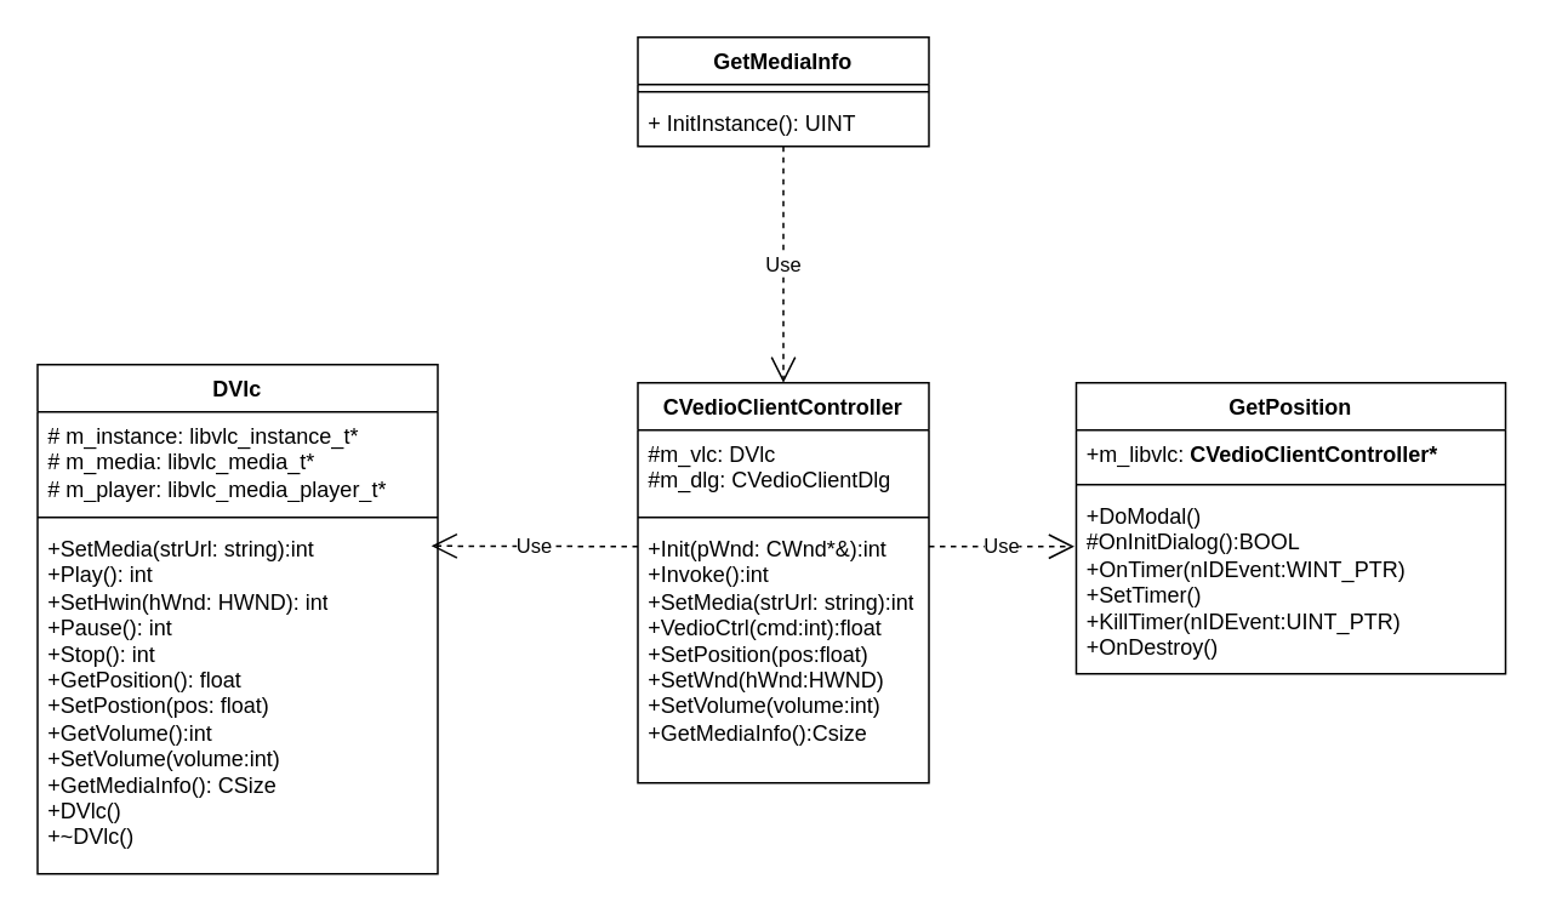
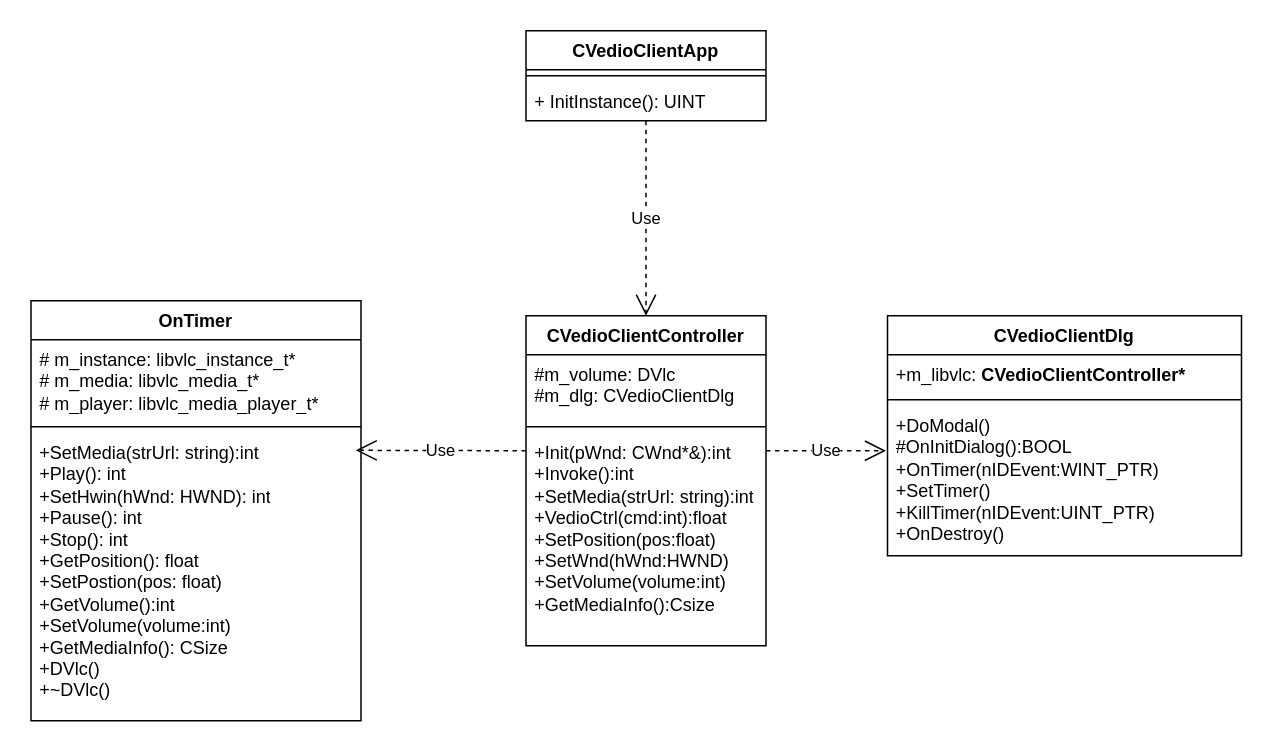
  <mxCell id="0" />
  <mxCell id="1" parent="0" />
- <mxCell id="2" value="GetMediaInfo" style="swimlane;fontStyle=1;align=center;verticalAlign=top;childLayout=stackLayout;horizontal=1;startSize=26;horizontalStack=0;resizeParent=1;resizeParentMax=0;resizeLast=0;collapsible=1;marginBottom=0;whiteSpace=wrap;html=1;" vertex="1" parent="1"><mxGeometry x="350" y="20" width="160" height="60" as="geometry" /></mxCell>
+ <mxCell id="2" value="CVedioClientApp" style="swimlane;fontStyle=1;align=center;verticalAlign=top;childLayout=stackLayout;horizontal=1;startSize=26;horizontalStack=0;resizeParent=1;resizeParentMax=0;resizeLast=0;collapsible=1;marginBottom=0;whiteSpace=wrap;html=1;" vertex="1" parent="1"><mxGeometry x="350" y="20" width="160" height="60" as="geometry" /></mxCell>
  <mxCell id="3" value="" style="line;strokeWidth=1;fillColor=none;align=left;verticalAlign=middle;spacingTop=-1;spacingLeft=3;spacingRight=3;rotatable=0;labelPosition=right;points=[];portConstraint=eastwest;strokeColor=inherit;" vertex="1" parent="2"><mxGeometry y="26" width="160" height="8" as="geometry" /></mxCell>
  <mxCell id="4" value="+ InitInstance(): UINT" style="text;strokeColor=none;fillColor=none;align=left;verticalAlign=top;spacingLeft=4;spacingRight=4;overflow=hidden;rotatable=0;points=[[0,0.5],[1,0.5]];portConstraint=eastwest;whiteSpace=wrap;html=1;" vertex="1" parent="2"><mxGeometry y="34" width="160" height="26" as="geometry" /></mxCell>
- <mxCell id="5" value="GetPosition" style="swimlane;fontStyle=1;align=center;verticalAlign=top;childLayout=stackLayout;horizontal=1;startSize=26;horizontalStack=0;resizeParent=1;resizeParentMax=0;resizeLast=0;collapsible=1;marginBottom=0;whiteSpace=wrap;html=1;" vertex="1" parent="1"><mxGeometry x="591" y="210" width="236" height="160" as="geometry" /></mxCell>
+ <mxCell id="5" value="CVedioClientDlg" style="swimlane;fontStyle=1;align=center;verticalAlign=top;childLayout=stackLayout;horizontal=1;startSize=26;horizontalStack=0;resizeParent=1;resizeParentMax=0;resizeLast=0;collapsible=1;marginBottom=0;whiteSpace=wrap;html=1;" vertex="1" parent="1"><mxGeometry x="591" y="210" width="236" height="160" as="geometry" /></mxCell>
  <mxCell id="6" value="+m_libvlc:&amp;nbsp;&lt;span style=&quot;font-weight: 700; text-align: center;&quot;&gt;CVedioClientController*&lt;/span&gt;" style="text;strokeColor=none;fillColor=none;align=left;verticalAlign=top;spacingLeft=4;spacingRight=4;overflow=hidden;rotatable=0;points=[[0,0.5],[1,0.5]];portConstraint=eastwest;whiteSpace=wrap;html=1;" vertex="1" parent="5"><mxGeometry y="26" width="236" height="26" as="geometry" /></mxCell>
  <mxCell id="7" value="" style="line;strokeWidth=1;fillColor=none;align=left;verticalAlign=middle;spacingTop=-1;spacingLeft=3;spacingRight=3;rotatable=0;labelPosition=right;points=[];portConstraint=eastwest;strokeColor=inherit;" vertex="1" parent="5"><mxGeometry y="52" width="236" height="8" as="geometry" /></mxCell>
  <mxCell id="8" value="+DoModal()&lt;div&gt;#OnInitDialog():BOOL&lt;/div&gt;&lt;div&gt;+OnTimer(nIDEvent:WINT_PTR)&lt;/div&gt;&lt;div&gt;+SetTimer()&lt;/div&gt;&lt;div&gt;+KillTimer(nIDEvent:UINT_PTR)&lt;/div&gt;&lt;div&gt;+OnDestroy()&lt;/div&gt;" style="text;strokeColor=none;fillColor=none;align=left;verticalAlign=top;spacingLeft=4;spacingRight=4;overflow=hidden;rotatable=0;points=[[0,0.5],[1,0.5]];portConstraint=eastwest;whiteSpace=wrap;html=1;" vertex="1" parent="5"><mxGeometry y="60" width="236" height="100" as="geometry" /></mxCell>
- <mxCell id="9" value="DVlc" style="swimlane;fontStyle=1;align=center;verticalAlign=top;childLayout=stackLayout;horizontal=1;startSize=26;horizontalStack=0;resizeParent=1;resizeParentMax=0;resizeLast=0;collapsible=1;marginBottom=0;whiteSpace=wrap;html=1;" vertex="1" parent="1"><mxGeometry x="20" y="200" width="220" height="280" as="geometry" /></mxCell>
+ <mxCell id="9" value="OnTimer" style="swimlane;fontStyle=1;align=center;verticalAlign=top;childLayout=stackLayout;horizontal=1;startSize=26;horizontalStack=0;resizeParent=1;resizeParentMax=0;resizeLast=0;collapsible=1;marginBottom=0;whiteSpace=wrap;html=1;" vertex="1" parent="1"><mxGeometry x="20" y="200" width="220" height="280" as="geometry" /></mxCell>
  <mxCell id="10" value="# m_instance: libvlc_instance_t*&lt;div&gt;# m_media: libvlc_media_t*&lt;/div&gt;&lt;div&gt;# m_player: libvlc_media_player_t*&lt;/div&gt;" style="text;strokeColor=none;fillColor=none;align=left;verticalAlign=top;spacingLeft=4;spacingRight=4;overflow=hidden;rotatable=0;points=[[0,0.5],[1,0.5]];portConstraint=eastwest;whiteSpace=wrap;html=1;" vertex="1" parent="9"><mxGeometry y="26" width="220" height="54" as="geometry" /></mxCell>
  <mxCell id="11" value="" style="line;strokeWidth=1;fillColor=none;align=left;verticalAlign=middle;spacingTop=-1;spacingLeft=3;spacingRight=3;rotatable=0;labelPosition=right;points=[];portConstraint=eastwest;strokeColor=inherit;" vertex="1" parent="9"><mxGeometry y="80" width="220" height="8" as="geometry" /></mxCell>
  <mxCell id="12" value="+SetMedia(strUrl: string):int&lt;div&gt;+Play(): int&lt;/div&gt;&lt;div&gt;+SetHwin(hWnd: HWND): int&lt;/div&gt;&lt;div&gt;+Pause(): int&lt;/div&gt;&lt;div&gt;+Stop(): int&lt;/div&gt;&lt;div&gt;+GetPosition(): float&lt;/div&gt;&lt;div&gt;+SetPostion(pos: float)&lt;/div&gt;&lt;div&gt;+GetVolume():int&lt;/div&gt;&lt;div&gt;+SetVolume(volume:int)&lt;/div&gt;&lt;div&gt;+GetMediaInfo(): CSize&lt;/div&gt;&lt;div&gt;+DVlc()&lt;/div&gt;&lt;div&gt;+~DVlc()&lt;/div&gt;" style="text;strokeColor=none;fillColor=none;align=left;verticalAlign=top;spacingLeft=4;spacingRight=4;overflow=hidden;rotatable=0;points=[[0,0.5],[1,0.5]];portConstraint=eastwest;whiteSpace=wrap;html=1;" vertex="1" parent="9"><mxGeometry y="88" width="220" height="192" as="geometry" /></mxCell>
  <mxCell id="13" value="CVedioClientController" style="swimlane;fontStyle=1;align=center;verticalAlign=top;childLayout=stackLayout;horizontal=1;startSize=26;horizontalStack=0;resizeParent=1;resizeParentMax=0;resizeLast=0;collapsible=1;marginBottom=0;whiteSpace=wrap;html=1;" vertex="1" parent="1"><mxGeometry x="350" y="210" width="160" height="220" as="geometry" /></mxCell>
- <mxCell id="14" value="&lt;div&gt;#m_vlc: DVlc&lt;/div&gt;#m_dlg: CVedioClientDlg" style="text;strokeColor=none;fillColor=none;align=left;verticalAlign=top;spacingLeft=4;spacingRight=4;overflow=hidden;rotatable=0;points=[[0,0.5],[1,0.5]];portConstraint=eastwest;whiteSpace=wrap;html=1;" vertex="1" parent="13"><mxGeometry y="26" width="160" height="44" as="geometry" /></mxCell>
+ <mxCell id="14" value="&lt;div&gt;#m_volume: DVlc&lt;/div&gt;#m_dlg: CVedioClientDlg" style="text;strokeColor=none;fillColor=none;align=left;verticalAlign=top;spacingLeft=4;spacingRight=4;overflow=hidden;rotatable=0;points=[[0,0.5],[1,0.5]];portConstraint=eastwest;whiteSpace=wrap;html=1;" vertex="1" parent="13"><mxGeometry y="26" width="160" height="44" as="geometry" /></mxCell>
  <mxCell id="15" value="" style="line;strokeWidth=1;fillColor=none;align=left;verticalAlign=middle;spacingTop=-1;spacingLeft=3;spacingRight=3;rotatable=0;labelPosition=right;points=[];portConstraint=eastwest;strokeColor=inherit;" vertex="1" parent="13"><mxGeometry y="70" width="160" height="8" as="geometry" /></mxCell>
  <mxCell id="16" value="Use" style="endArrow=open;endSize=12;dashed=1;html=1;rounded=0;entryX=0.984;entryY=0.061;entryDx=0;entryDy=0;entryPerimeter=0;" edge="1" parent="13" target="12"><mxGeometry width="160" relative="1" as="geometry"><mxPoint y="90" as="sourcePoint" /><mxPoint x="160" y="90" as="targetPoint" /></mxGeometry></mxCell>
  <mxCell id="17" value="+Init(pWnd: CWnd*&amp;amp;):int&lt;div&gt;+Invoke():int&lt;/div&gt;&lt;div&gt;+SetMedia(strUrl: string):int&lt;/div&gt;&lt;div&gt;+VedioCtrl(cmd:int):float&lt;/div&gt;&lt;div&gt;+SetPosition(pos:float)&lt;/div&gt;&lt;div&gt;+SetWnd(hWnd:HWND)&lt;/div&gt;&lt;div&gt;+SetVolume(volume:int)&lt;/div&gt;&lt;div&gt;+GetMediaInfo():Csize&lt;/div&gt;" style="text;strokeColor=none;fillColor=none;align=left;verticalAlign=top;spacingLeft=4;spacingRight=4;overflow=hidden;rotatable=0;points=[[0,0.5],[1,0.5]];portConstraint=eastwest;whiteSpace=wrap;html=1;" vertex="1" parent="13"><mxGeometry y="78" width="160" height="142" as="geometry" /></mxCell>
  <mxCell id="18" value="Use" style="endArrow=open;endSize=12;dashed=1;html=1;rounded=0;entryX=0.5;entryY=0;entryDx=0;entryDy=0;" edge="1" parent="1" target="13"><mxGeometry width="160" relative="1" as="geometry"><mxPoint x="430" y="80" as="sourcePoint" /><mxPoint x="590" y="80" as="targetPoint" /></mxGeometry></mxCell>
  <mxCell id="19" value="Use" style="endArrow=open;endSize=12;dashed=1;html=1;rounded=0;" edge="1" parent="1"><mxGeometry width="160" relative="1" as="geometry"><mxPoint x="510" y="300" as="sourcePoint" /><mxPoint x="590" y="300" as="targetPoint" /></mxGeometry></mxCell>
